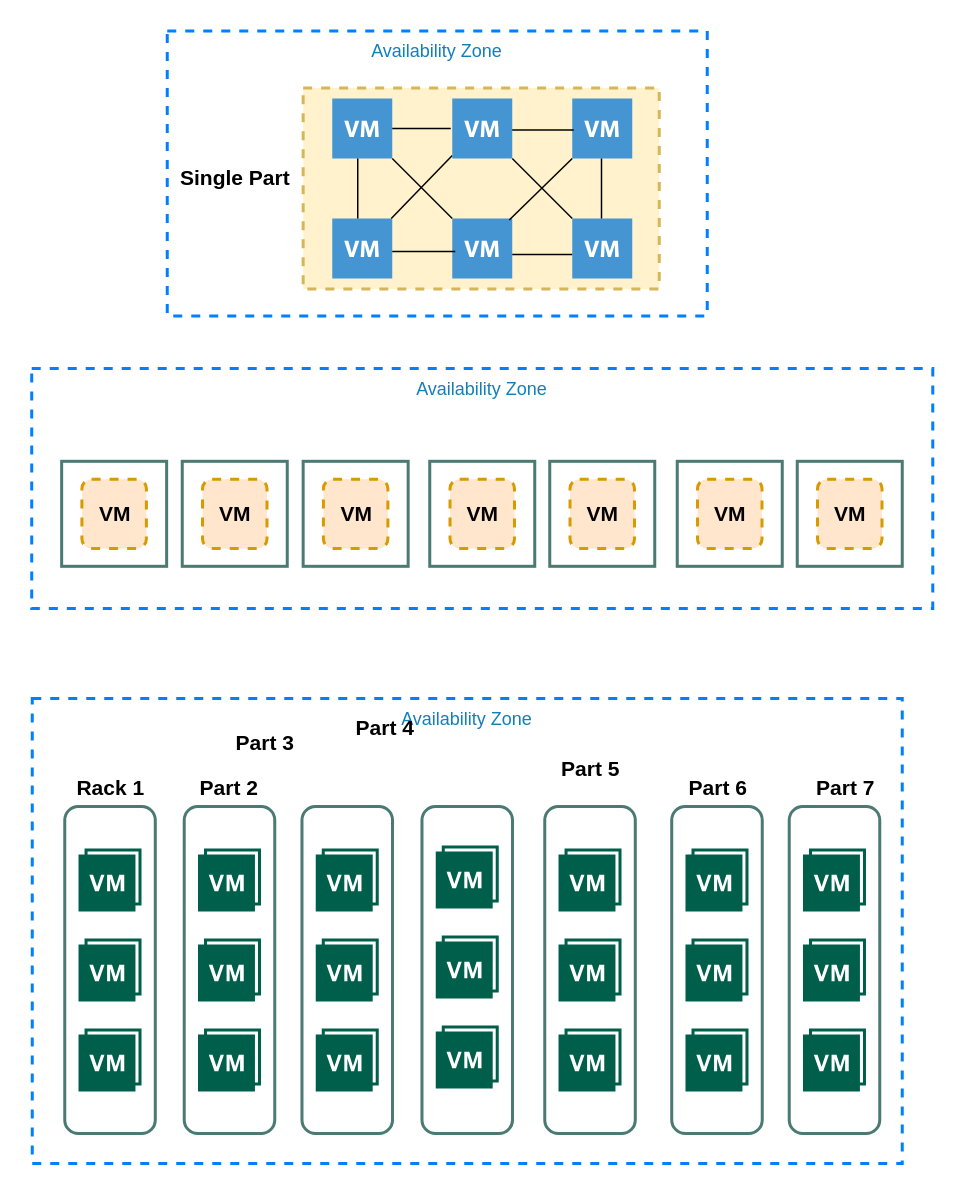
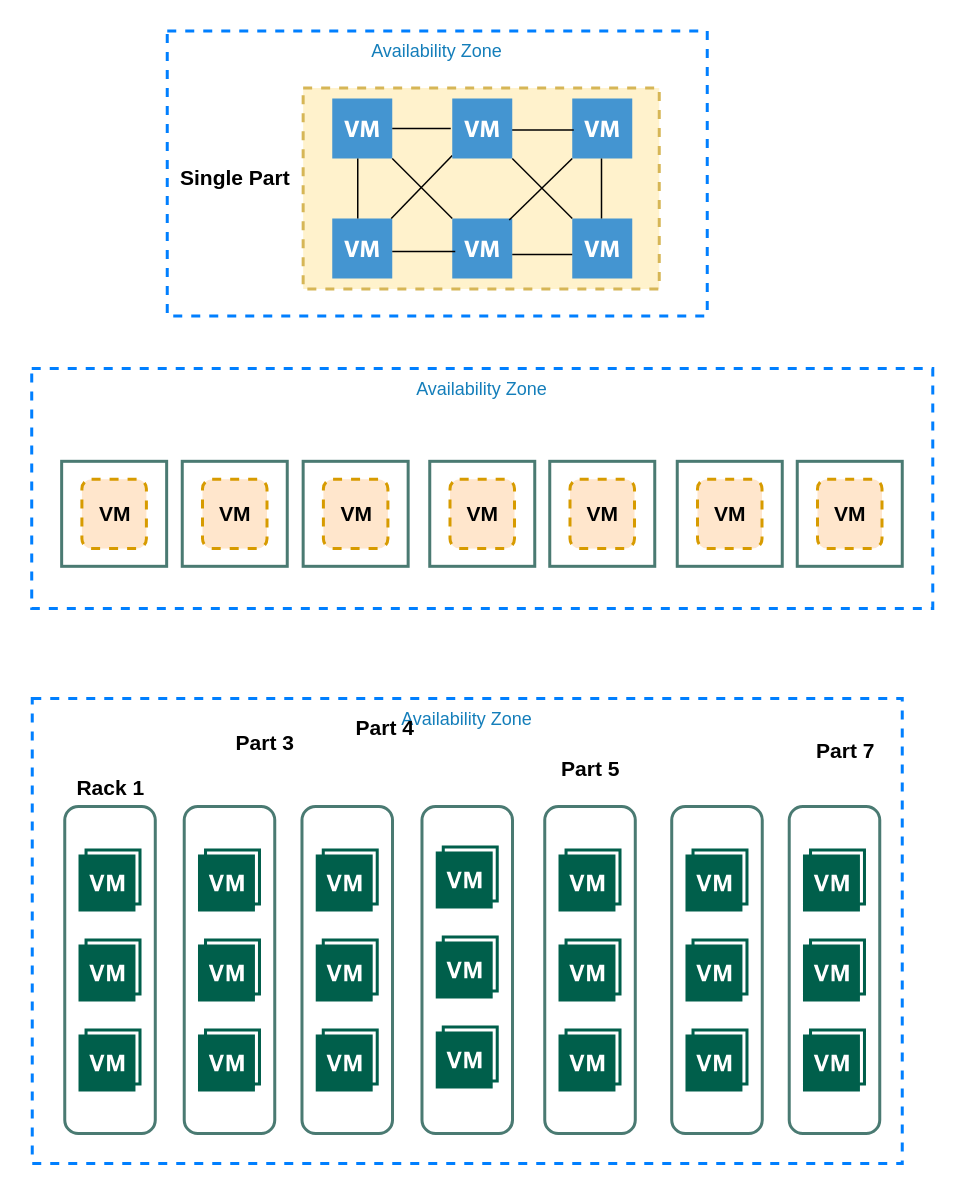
  <mxCell id="0" />
  <mxCell id="1" parent="0" />
  <mxCell id="2" value="Availability Zone" style="fillColor=none;strokeColor=#007FFF;dashed=1;verticalAlign=top;fontStyle=0;fontColor=#147EBA;strokeWidth=2;" vertex="1" parent="1"><mxGeometry x="111" y="20" width="360" height="190" as="geometry" /></mxCell>
  <mxCell id="3" value="" style="shadow=0;dashed=0;html=1;strokeColor=none;fillColor=#4495D1;labelPosition=center;verticalLabelPosition=bottom;verticalAlign=top;align=center;outlineConnect=0;shape=mxgraph.veeam.2d.virtual_machine;" vertex="1" parent="1"><mxGeometry x="301" y="65" width="39.8" height="40" as="geometry" /></mxCell>
  <mxCell id="4" value="" style="fillColor=#fff2cc;strokeColor=#d6b656;dashed=1;verticalAlign=top;fontStyle=0;strokeWidth=2;" vertex="1" parent="1"><mxGeometry x="201.6" y="58" width="237.4" height="134" as="geometry" /></mxCell>
  <mxCell id="5" value="" style="shadow=0;dashed=0;html=1;strokeColor=none;fillColor=#4495D1;labelPosition=center;verticalLabelPosition=bottom;verticalAlign=top;align=center;outlineConnect=0;shape=mxgraph.veeam.2d.virtual_machine;" vertex="1" parent="1"><mxGeometry x="221" y="65" width="40" height="40" as="geometry" /></mxCell>
  <mxCell id="6" value="" style="shadow=0;dashed=0;html=1;strokeColor=none;fillColor=#4495D1;labelPosition=center;verticalLabelPosition=bottom;verticalAlign=top;align=center;outlineConnect=0;shape=mxgraph.veeam.2d.virtual_machine;" vertex="1" parent="1"><mxGeometry x="381" y="65" width="40" height="40" as="geometry" /></mxCell>
  <mxCell id="7" value="" style="shadow=0;dashed=0;html=1;strokeColor=none;fillColor=#4495D1;labelPosition=center;verticalLabelPosition=bottom;verticalAlign=top;align=center;outlineConnect=0;shape=mxgraph.veeam.2d.virtual_machine;" vertex="1" parent="1"><mxGeometry x="221" y="145" width="40" height="40" as="geometry" /></mxCell>
  <mxCell id="8" value="" style="shadow=0;dashed=0;html=1;strokeColor=none;fillColor=#4495D1;labelPosition=center;verticalLabelPosition=bottom;verticalAlign=top;align=center;outlineConnect=0;shape=mxgraph.veeam.2d.virtual_machine;" vertex="1" parent="1"><mxGeometry x="301" y="145" width="40" height="40" as="geometry" /></mxCell>
  <mxCell id="9" value="" style="shadow=0;dashed=0;html=1;strokeColor=none;fillColor=#4495D1;labelPosition=center;verticalLabelPosition=bottom;verticalAlign=top;align=center;outlineConnect=0;shape=mxgraph.veeam.2d.virtual_machine;" vertex="1" parent="1"><mxGeometry x="381" y="145" width="40" height="40" as="geometry" /></mxCell>
  <mxCell id="10" value="" style="endArrow=none;html=1;rounded=0;" edge="1" parent="1" target="5"><mxGeometry width="50" height="50" relative="1" as="geometry"><mxPoint x="300" y="85" as="sourcePoint" /><mxPoint x="241" y="105" as="targetPoint" /></mxGeometry></mxCell>
  <mxCell id="11" value="" style="endArrow=none;html=1;rounded=0;" edge="1" parent="1"><mxGeometry width="50" height="50" relative="1" as="geometry"><mxPoint x="238" y="145" as="sourcePoint" /><mxPoint x="238" y="105" as="targetPoint" /></mxGeometry></mxCell>
  <mxCell id="12" value="" style="endArrow=none;html=1;rounded=0;" edge="1" parent="1"><mxGeometry width="50" height="50" relative="1" as="geometry"><mxPoint x="400.5" y="145" as="sourcePoint" /><mxPoint x="400.5" y="105" as="targetPoint" /></mxGeometry></mxCell>
  <mxCell id="13" value="" style="endArrow=none;html=1;rounded=0;" edge="1" parent="1"><mxGeometry width="50" height="50" relative="1" as="geometry"><mxPoint x="261" y="167" as="sourcePoint" /><mxPoint x="303" y="167" as="targetPoint" /></mxGeometry></mxCell>
  <mxCell id="14" value="" style="endArrow=none;html=1;rounded=0;" edge="1" parent="1"><mxGeometry width="50" height="50" relative="1" as="geometry"><mxPoint x="341" y="169" as="sourcePoint" /><mxPoint x="381" y="169" as="targetPoint" /></mxGeometry></mxCell>
  <mxCell id="15" value="" style="endArrow=none;html=1;rounded=0;entryX=0.025;entryY=0.525;entryDx=0;entryDy=0;entryPerimeter=0;" edge="1" parent="1" target="6"><mxGeometry width="50" height="50" relative="1" as="geometry"><mxPoint x="340.8" y="86" as="sourcePoint" /><mxPoint x="390.8" y="36" as="targetPoint" /></mxGeometry></mxCell>
  <mxCell id="16" value="" style="endArrow=none;html=1;rounded=0;" edge="1" parent="1" source="7"><mxGeometry width="50" height="50" relative="1" as="geometry"><mxPoint x="263" y="145" as="sourcePoint" /><mxPoint x="301" y="103" as="targetPoint" /></mxGeometry></mxCell>
  <mxCell id="17" value="" style="endArrow=none;html=1;rounded=0;" edge="1" parent="1" source="8"><mxGeometry width="50" height="50" relative="1" as="geometry"><mxPoint x="211" y="155" as="sourcePoint" /><mxPoint x="261" y="105" as="targetPoint" /></mxGeometry></mxCell>
  <mxCell id="18" value="" style="endArrow=none;html=1;rounded=0;" edge="1" parent="1"><mxGeometry width="50" height="50" relative="1" as="geometry"><mxPoint x="339" y="146" as="sourcePoint" /><mxPoint x="381" y="105" as="targetPoint" /></mxGeometry></mxCell>
  <mxCell id="19" value="" style="endArrow=none;html=1;rounded=0;" edge="1" parent="1" source="9"><mxGeometry width="50" height="50" relative="1" as="geometry"><mxPoint x="291" y="155" as="sourcePoint" /><mxPoint x="341" y="105" as="targetPoint" /></mxGeometry></mxCell>
  <mxCell id="20" value="" style="shadow=0;dashed=0;html=1;strokeColor=none;fillColor=#4495D1;labelPosition=center;verticalLabelPosition=bottom;verticalAlign=top;align=center;outlineConnect=0;shape=mxgraph.veeam.2d.virtual_machine;" vertex="1" parent="1"><mxGeometry x="301" y="65" width="40" height="40" as="geometry" /></mxCell>
  <mxCell id="21" value="&lt;font style=&quot;font-size: 14px&quot;&gt;&lt;b&gt;Single Part&amp;nbsp;&lt;/b&gt;&lt;/font&gt;" style="text;html=1;align=center;verticalAlign=middle;resizable=0;points=[];autosize=1;strokeColor=none;fillColor=none;" vertex="1" parent="1"><mxGeometry x="110.6" y="108" width="94" height="19" as="geometry" /></mxCell>
  <mxCell id="22" value="Availability Zone" style="fillColor=none;strokeColor=#007FFF;dashed=1;verticalAlign=top;fontStyle=0;fontColor=#147EBA;strokeWidth=2;" vertex="1" parent="1"><mxGeometry x="20.65" y="245" width="600.7" height="160" as="geometry" /></mxCell>
  <mxCell id="23" value="" style="rounded=1;whiteSpace=wrap;html=1;dashed=1;fontSize=14;strokeColor=#d79b00;strokeWidth=2;fillColor=#ffe6cc;" vertex="1" parent="1"><mxGeometry x="134.5" y="318.75" width="43" height="46.25" as="geometry" /></mxCell>
  <mxCell id="24" value="" style="rounded=0;whiteSpace=wrap;html=1;fontSize=14;strokeWidth=2;fillColor=none;strokeColor=#4A7A72;" vertex="1" parent="1"><mxGeometry x="121" y="306.88" width="70" height="70" as="geometry" /></mxCell>
  <mxCell id="25" value="&lt;b&gt;VM&lt;/b&gt;" style="text;html=1;align=center;verticalAlign=middle;resizable=0;points=[];autosize=1;strokeColor=none;fillColor=none;fontSize=14;" vertex="1" parent="1"><mxGeometry x="136" y="331.88" width="40" height="20" as="geometry" /></mxCell>
  <mxCell id="26" value="" style="rounded=1;whiteSpace=wrap;html=1;dashed=1;fontSize=14;strokeColor=#d79b00;strokeWidth=2;fillColor=#ffe6cc;" vertex="1" parent="1"><mxGeometry x="215.1" y="318.75" width="43" height="46.25" as="geometry" /></mxCell>
  <mxCell id="27" value="" style="rounded=0;whiteSpace=wrap;html=1;fontSize=14;strokeWidth=2;fillColor=none;strokeColor=#4A7A72;" vertex="1" parent="1"><mxGeometry x="201.6" y="306.88" width="70" height="70" as="geometry" /></mxCell>
  <mxCell id="28" value="&lt;b&gt;VM&lt;/b&gt;" style="text;html=1;align=center;verticalAlign=middle;resizable=0;points=[];autosize=1;strokeColor=none;fillColor=none;fontSize=14;" vertex="1" parent="1"><mxGeometry x="216.6" y="331.88" width="40" height="20" as="geometry" /></mxCell>
  <mxCell id="29" value="" style="rounded=1;whiteSpace=wrap;html=1;dashed=1;fontSize=14;strokeColor=#d79b00;strokeWidth=2;fillColor=#ffe6cc;" vertex="1" parent="1"><mxGeometry x="299.5" y="318.75" width="43" height="46.25" as="geometry" /></mxCell>
  <mxCell id="30" value="" style="rounded=0;whiteSpace=wrap;html=1;fontSize=14;strokeWidth=2;fillColor=none;strokeColor=#4A7A72;" vertex="1" parent="1"><mxGeometry x="286" y="306.88" width="70" height="70" as="geometry" /></mxCell>
  <mxCell id="31" value="&lt;b&gt;VM&lt;/b&gt;" style="text;html=1;align=center;verticalAlign=middle;resizable=0;points=[];autosize=1;strokeColor=none;fillColor=none;fontSize=14;" vertex="1" parent="1"><mxGeometry x="301" y="331.88" width="40" height="20" as="geometry" /></mxCell>
  <mxCell id="32" value="" style="rounded=1;whiteSpace=wrap;html=1;dashed=1;fontSize=14;strokeColor=#d79b00;strokeWidth=2;fillColor=#ffe6cc;" vertex="1" parent="1"><mxGeometry x="379.5" y="318.75" width="43" height="46.25" as="geometry" /></mxCell>
  <mxCell id="33" value="" style="rounded=0;whiteSpace=wrap;html=1;fontSize=14;strokeWidth=2;fillColor=none;strokeColor=#4A7A72;" vertex="1" parent="1"><mxGeometry x="366" y="306.88" width="70" height="70" as="geometry" /></mxCell>
  <mxCell id="34" value="&lt;b&gt;VM&lt;/b&gt;" style="text;html=1;align=center;verticalAlign=middle;resizable=0;points=[];autosize=1;strokeColor=none;fillColor=none;fontSize=14;" vertex="1" parent="1"><mxGeometry x="381" y="331.88" width="40" height="20" as="geometry" /></mxCell>
  <mxCell id="35" value="" style="rounded=1;whiteSpace=wrap;html=1;dashed=1;fontSize=14;strokeColor=#d79b00;strokeWidth=2;fillColor=#ffe6cc;" vertex="1" parent="1"><mxGeometry x="464.5" y="318.75" width="43" height="46.25" as="geometry" /></mxCell>
  <mxCell id="36" value="" style="rounded=0;whiteSpace=wrap;html=1;fontSize=14;strokeWidth=2;fillColor=none;strokeColor=#4A7A72;" vertex="1" parent="1"><mxGeometry x="451" y="306.88" width="70" height="70" as="geometry" /></mxCell>
  <mxCell id="37" value="&lt;b&gt;VM&lt;/b&gt;" style="text;html=1;align=center;verticalAlign=middle;resizable=0;points=[];autosize=1;strokeColor=none;fillColor=none;fontSize=14;" vertex="1" parent="1"><mxGeometry x="466" y="331.88" width="40" height="20" as="geometry" /></mxCell>
  <mxCell id="38" value="" style="rounded=1;whiteSpace=wrap;html=1;dashed=1;fontSize=14;strokeColor=#d79b00;strokeWidth=2;fillColor=#ffe6cc;" vertex="1" parent="1"><mxGeometry x="54.1" y="318.75" width="43" height="46.25" as="geometry" /></mxCell>
  <mxCell id="39" value="" style="rounded=0;whiteSpace=wrap;html=1;fontSize=14;strokeWidth=2;fillColor=none;strokeColor=#4A7A72;" vertex="1" parent="1"><mxGeometry x="40.6" y="306.88" width="70" height="70" as="geometry" /></mxCell>
  <mxCell id="40" value="&lt;b&gt;VM&lt;/b&gt;" style="text;html=1;align=center;verticalAlign=middle;resizable=0;points=[];autosize=1;strokeColor=none;fillColor=none;fontSize=14;" vertex="1" parent="1"><mxGeometry x="55.6" y="331.88" width="40" height="20" as="geometry" /></mxCell>
  <mxCell id="41" value="" style="rounded=1;whiteSpace=wrap;html=1;dashed=1;fontSize=14;strokeColor=#d79b00;strokeWidth=2;fillColor=#ffe6cc;" vertex="1" parent="1"><mxGeometry x="544.5" y="318.75" width="43" height="46.25" as="geometry" /></mxCell>
  <mxCell id="42" value="" style="rounded=0;whiteSpace=wrap;html=1;fontSize=14;strokeWidth=2;fillColor=none;strokeColor=#4A7A72;" vertex="1" parent="1"><mxGeometry x="531" y="306.88" width="70" height="70" as="geometry" /></mxCell>
  <mxCell id="43" value="&lt;b&gt;VM&lt;/b&gt;" style="text;html=1;align=center;verticalAlign=middle;resizable=0;points=[];autosize=1;strokeColor=none;fillColor=none;fontSize=14;" vertex="1" parent="1"><mxGeometry x="546" y="331.88" width="40" height="20" as="geometry" /></mxCell>
  <mxCell id="44" value="Availability Zone" style="fillColor=none;strokeColor=#007FFF;dashed=1;verticalAlign=top;fontStyle=0;fontColor=#147EBA;strokeWidth=2;" vertex="1" parent="1"><mxGeometry x="21" y="465" width="580" height="310" as="geometry" /></mxCell>
  <mxCell id="45" value="" style="rounded=1;whiteSpace=wrap;html=1;fontSize=14;strokeColor=#4A7A72;strokeWidth=2;" vertex="1" parent="1"><mxGeometry x="42.67" y="537" width="60.35" height="218" as="geometry" /></mxCell>
  <mxCell id="46" value="" style="sketch=0;pointerEvents=1;shadow=0;dashed=0;html=1;strokeColor=none;fillColor=#005F4B;labelPosition=center;verticalLabelPosition=bottom;verticalAlign=top;align=center;outlineConnect=0;shape=mxgraph.veeam2.vm_with_a_snapshot;fontSize=14;" vertex="1" parent="1"><mxGeometry x="51.84" y="685" width="42" height="42" as="geometry" /></mxCell>
  <mxCell id="47" value="" style="sketch=0;pointerEvents=1;shadow=0;dashed=0;html=1;strokeColor=none;fillColor=#005F4B;labelPosition=center;verticalLabelPosition=bottom;verticalAlign=top;align=center;outlineConnect=0;shape=mxgraph.veeam2.vm_with_a_snapshot;fontSize=14;" vertex="1" parent="1"><mxGeometry x="51.84" y="625" width="42" height="42" as="geometry" /></mxCell>
  <mxCell id="48" value="" style="sketch=0;pointerEvents=1;shadow=0;dashed=0;html=1;strokeColor=none;fillColor=#005F4B;labelPosition=center;verticalLabelPosition=bottom;verticalAlign=top;align=center;outlineConnect=0;shape=mxgraph.veeam2.vm_with_a_snapshot;fontSize=14;" vertex="1" parent="1"><mxGeometry x="51.84" y="565" width="42" height="42" as="geometry" /></mxCell>
  <mxCell id="49" value="" style="rounded=1;whiteSpace=wrap;html=1;fontSize=14;strokeColor=#4A7A72;strokeWidth=2;" vertex="1" parent="1"><mxGeometry x="122.32" y="537" width="60.35" height="218" as="geometry" /></mxCell>
  <mxCell id="50" value="" style="sketch=0;pointerEvents=1;shadow=0;dashed=0;html=1;strokeColor=none;fillColor=#005F4B;labelPosition=center;verticalLabelPosition=bottom;verticalAlign=top;align=center;outlineConnect=0;shape=mxgraph.veeam2.vm_with_a_snapshot;fontSize=14;" vertex="1" parent="1"><mxGeometry x="131.49" y="685" width="42" height="42" as="geometry" /></mxCell>
  <mxCell id="51" value="" style="sketch=0;pointerEvents=1;shadow=0;dashed=0;html=1;strokeColor=none;fillColor=#005F4B;labelPosition=center;verticalLabelPosition=bottom;verticalAlign=top;align=center;outlineConnect=0;shape=mxgraph.veeam2.vm_with_a_snapshot;fontSize=14;" vertex="1" parent="1"><mxGeometry x="131.49" y="625" width="42" height="42" as="geometry" /></mxCell>
  <mxCell id="52" value="" style="sketch=0;pointerEvents=1;shadow=0;dashed=0;html=1;strokeColor=none;fillColor=#005F4B;labelPosition=center;verticalLabelPosition=bottom;verticalAlign=top;align=center;outlineConnect=0;shape=mxgraph.veeam2.vm_with_a_snapshot;fontSize=14;" vertex="1" parent="1"><mxGeometry x="131.49" y="565" width="42" height="42" as="geometry" /></mxCell>
  <mxCell id="53" value="" style="rounded=1;whiteSpace=wrap;html=1;fontSize=14;strokeColor=#4A7A72;strokeWidth=2;" vertex="1" parent="1"><mxGeometry x="200.82" y="537" width="60.35" height="218" as="geometry" /></mxCell>
  <mxCell id="54" value="" style="sketch=0;pointerEvents=1;shadow=0;dashed=0;html=1;strokeColor=none;fillColor=#005F4B;labelPosition=center;verticalLabelPosition=bottom;verticalAlign=top;align=center;outlineConnect=0;shape=mxgraph.veeam2.vm_with_a_snapshot;fontSize=14;" vertex="1" parent="1"><mxGeometry x="209.99" y="685" width="42" height="42" as="geometry" /></mxCell>
  <mxCell id="55" value="" style="sketch=0;pointerEvents=1;shadow=0;dashed=0;html=1;strokeColor=none;fillColor=#005F4B;labelPosition=center;verticalLabelPosition=bottom;verticalAlign=top;align=center;outlineConnect=0;shape=mxgraph.veeam2.vm_with_a_snapshot;fontSize=14;" vertex="1" parent="1"><mxGeometry x="209.99" y="625" width="42" height="42" as="geometry" /></mxCell>
  <mxCell id="56" value="" style="sketch=0;pointerEvents=1;shadow=0;dashed=0;html=1;strokeColor=none;fillColor=#005F4B;labelPosition=center;verticalLabelPosition=bottom;verticalAlign=top;align=center;outlineConnect=0;shape=mxgraph.veeam2.vm_with_a_snapshot;fontSize=14;" vertex="1" parent="1"><mxGeometry x="209.99" y="565" width="42" height="42" as="geometry" /></mxCell>
  <mxCell id="57" value="" style="rounded=1;whiteSpace=wrap;html=1;fontSize=14;strokeColor=#4A7A72;strokeWidth=2;" vertex="1" parent="1"><mxGeometry x="280.82" y="537" width="60.35" height="218" as="geometry" /></mxCell>
  <mxCell id="58" value="" style="sketch=0;pointerEvents=1;shadow=0;dashed=0;html=1;strokeColor=none;fillColor=#005F4B;labelPosition=center;verticalLabelPosition=bottom;verticalAlign=top;align=center;outlineConnect=0;shape=mxgraph.veeam2.vm_with_a_snapshot;fontSize=14;" vertex="1" parent="1"><mxGeometry x="289.99" y="683" width="42" height="42" as="geometry" /></mxCell>
  <mxCell id="59" value="" style="sketch=0;pointerEvents=1;shadow=0;dashed=0;html=1;strokeColor=none;fillColor=#005F4B;labelPosition=center;verticalLabelPosition=bottom;verticalAlign=top;align=center;outlineConnect=0;shape=mxgraph.veeam2.vm_with_a_snapshot;fontSize=14;" vertex="1" parent="1"><mxGeometry x="289.99" y="623" width="42" height="42" as="geometry" /></mxCell>
  <mxCell id="60" value="" style="sketch=0;pointerEvents=1;shadow=0;dashed=0;html=1;strokeColor=none;fillColor=#005F4B;labelPosition=center;verticalLabelPosition=bottom;verticalAlign=top;align=center;outlineConnect=0;shape=mxgraph.veeam2.vm_with_a_snapshot;fontSize=14;" vertex="1" parent="1"><mxGeometry x="289.99" y="563" width="42" height="42" as="geometry" /></mxCell>
  <mxCell id="61" value="" style="rounded=1;whiteSpace=wrap;html=1;fontSize=14;strokeColor=#4A7A72;strokeWidth=2;" vertex="1" parent="1"><mxGeometry x="362.67" y="537" width="60.35" height="218" as="geometry" /></mxCell>
  <mxCell id="62" value="" style="sketch=0;pointerEvents=1;shadow=0;dashed=0;html=1;strokeColor=none;fillColor=#005F4B;labelPosition=center;verticalLabelPosition=bottom;verticalAlign=top;align=center;outlineConnect=0;shape=mxgraph.veeam2.vm_with_a_snapshot;fontSize=14;" vertex="1" parent="1"><mxGeometry x="371.84" y="685" width="42" height="42" as="geometry" /></mxCell>
  <mxCell id="63" value="" style="sketch=0;pointerEvents=1;shadow=0;dashed=0;html=1;strokeColor=none;fillColor=#005F4B;labelPosition=center;verticalLabelPosition=bottom;verticalAlign=top;align=center;outlineConnect=0;shape=mxgraph.veeam2.vm_with_a_snapshot;fontSize=14;" vertex="1" parent="1"><mxGeometry x="371.84" y="625" width="42" height="42" as="geometry" /></mxCell>
  <mxCell id="64" value="" style="sketch=0;pointerEvents=1;shadow=0;dashed=0;html=1;strokeColor=none;fillColor=#005F4B;labelPosition=center;verticalLabelPosition=bottom;verticalAlign=top;align=center;outlineConnect=0;shape=mxgraph.veeam2.vm_with_a_snapshot;fontSize=14;" vertex="1" parent="1"><mxGeometry x="371.84" y="565" width="42" height="42" as="geometry" /></mxCell>
  <mxCell id="65" value="" style="rounded=1;whiteSpace=wrap;html=1;fontSize=14;strokeColor=#4A7A72;strokeWidth=2;" vertex="1" parent="1"><mxGeometry x="447.32" y="537" width="60.35" height="218" as="geometry" /></mxCell>
  <mxCell id="66" value="" style="sketch=0;pointerEvents=1;shadow=0;dashed=0;html=1;strokeColor=none;fillColor=#005F4B;labelPosition=center;verticalLabelPosition=bottom;verticalAlign=top;align=center;outlineConnect=0;shape=mxgraph.veeam2.vm_with_a_snapshot;fontSize=14;" vertex="1" parent="1"><mxGeometry x="456.49" y="685" width="42" height="42" as="geometry" /></mxCell>
  <mxCell id="67" value="" style="sketch=0;pointerEvents=1;shadow=0;dashed=0;html=1;strokeColor=none;fillColor=#005F4B;labelPosition=center;verticalLabelPosition=bottom;verticalAlign=top;align=center;outlineConnect=0;shape=mxgraph.veeam2.vm_with_a_snapshot;fontSize=14;" vertex="1" parent="1"><mxGeometry x="456.49" y="625" width="42" height="42" as="geometry" /></mxCell>
  <mxCell id="68" value="" style="sketch=0;pointerEvents=1;shadow=0;dashed=0;html=1;strokeColor=none;fillColor=#005F4B;labelPosition=center;verticalLabelPosition=bottom;verticalAlign=top;align=center;outlineConnect=0;shape=mxgraph.veeam2.vm_with_a_snapshot;fontSize=14;" vertex="1" parent="1"><mxGeometry x="456.49" y="565" width="42" height="42" as="geometry" /></mxCell>
  <mxCell id="69" value="" style="rounded=1;whiteSpace=wrap;html=1;fontSize=14;strokeColor=#4A7A72;strokeWidth=2;" vertex="1" parent="1"><mxGeometry x="525.65" y="537" width="60.35" height="218" as="geometry" /></mxCell>
  <mxCell id="70" value="" style="sketch=0;pointerEvents=1;shadow=0;dashed=0;html=1;strokeColor=none;fillColor=#005F4B;labelPosition=center;verticalLabelPosition=bottom;verticalAlign=top;align=center;outlineConnect=0;shape=mxgraph.veeam2.vm_with_a_snapshot;fontSize=14;" vertex="1" parent="1"><mxGeometry x="534.82" y="685" width="42" height="42" as="geometry" /></mxCell>
  <mxCell id="71" value="" style="sketch=0;pointerEvents=1;shadow=0;dashed=0;html=1;strokeColor=none;fillColor=#005F4B;labelPosition=center;verticalLabelPosition=bottom;verticalAlign=top;align=center;outlineConnect=0;shape=mxgraph.veeam2.vm_with_a_snapshot;fontSize=14;" vertex="1" parent="1"><mxGeometry x="534.82" y="625" width="42" height="42" as="geometry" /></mxCell>
  <mxCell id="72" value="" style="sketch=0;pointerEvents=1;shadow=0;dashed=0;html=1;strokeColor=none;fillColor=#005F4B;labelPosition=center;verticalLabelPosition=bottom;verticalAlign=top;align=center;outlineConnect=0;shape=mxgraph.veeam2.vm_with_a_snapshot;fontSize=14;" vertex="1" parent="1"><mxGeometry x="534.82" y="565" width="42" height="42" as="geometry" /></mxCell>
  <mxCell id="73" value="&lt;b&gt;Rack 1&lt;/b&gt;" style="text;html=1;align=center;verticalAlign=middle;resizable=0;points=[];autosize=1;strokeColor=none;fillColor=none;fontSize=14;" vertex="1" parent="1"><mxGeometry x="47.84" y="515" width="50" height="20" as="geometry" /></mxCell>
- <mxCell id="74" value="&lt;b&gt;Part 2&lt;/b&gt;" style="text;html=1;align=center;verticalAlign=middle;resizable=0;points=[];autosize=1;strokeColor=none;fillColor=none;fontSize=14;" vertex="1" parent="1"><mxGeometry x="126.77" y="515" width="50" height="20" as="geometry" /></mxCell>
  <mxCell id="75" value="&lt;b&gt;Part 3&lt;/b&gt;" style="text;html=1;align=center;verticalAlign=middle;resizable=0;points=[];autosize=1;strokeColor=none;fillColor=none;fontSize=14;" vertex="1" parent="1"><mxGeometry x="150.99" y="485" width="50" height="20" as="geometry" /></mxCell>
  <mxCell id="76" value="&lt;b&gt;Part 4&lt;/b&gt;" style="text;html=1;align=center;verticalAlign=middle;resizable=0;points=[];autosize=1;strokeColor=none;fillColor=none;fontSize=14;" vertex="1" parent="1"><mxGeometry x="230.99" y="475" width="50" height="20" as="geometry" /></mxCell>
  <mxCell id="77" value="&lt;b&gt;Part 5&lt;/b&gt;" style="text;html=1;align=center;verticalAlign=middle;resizable=0;points=[];autosize=1;strokeColor=none;fillColor=none;fontSize=14;" vertex="1" parent="1"><mxGeometry x="367.84" y="502" width="50" height="20" as="geometry" /></mxCell>
- <mxCell id="78" value="&lt;b&gt;Part 6&lt;/b&gt;" style="text;html=1;align=center;verticalAlign=middle;resizable=0;points=[];autosize=1;strokeColor=none;fillColor=none;fontSize=14;" vertex="1" parent="1"><mxGeometry x="452.5" y="515" width="50" height="20" as="geometry" /></mxCell>
- <mxCell id="79" value="&lt;b&gt;Part 7&lt;/b&gt;" style="text;html=1;align=center;verticalAlign=middle;resizable=0;points=[];autosize=1;strokeColor=none;fillColor=none;fontSize=14;" vertex="1" parent="1"><mxGeometry x="537.84" y="515" width="50" height="20" as="geometry" /></mxCell>
+ <mxCell id="79" value="&lt;b&gt;Part 7&lt;/b&gt;" style="text;html=1;align=center;verticalAlign=middle;resizable=0;points=[];autosize=1;strokeColor=none;fillColor=none;fontSize=14;" vertex="1" parent="1"><mxGeometry x="537.84" y="490" width="50" height="20" as="geometry" /></mxCell>
